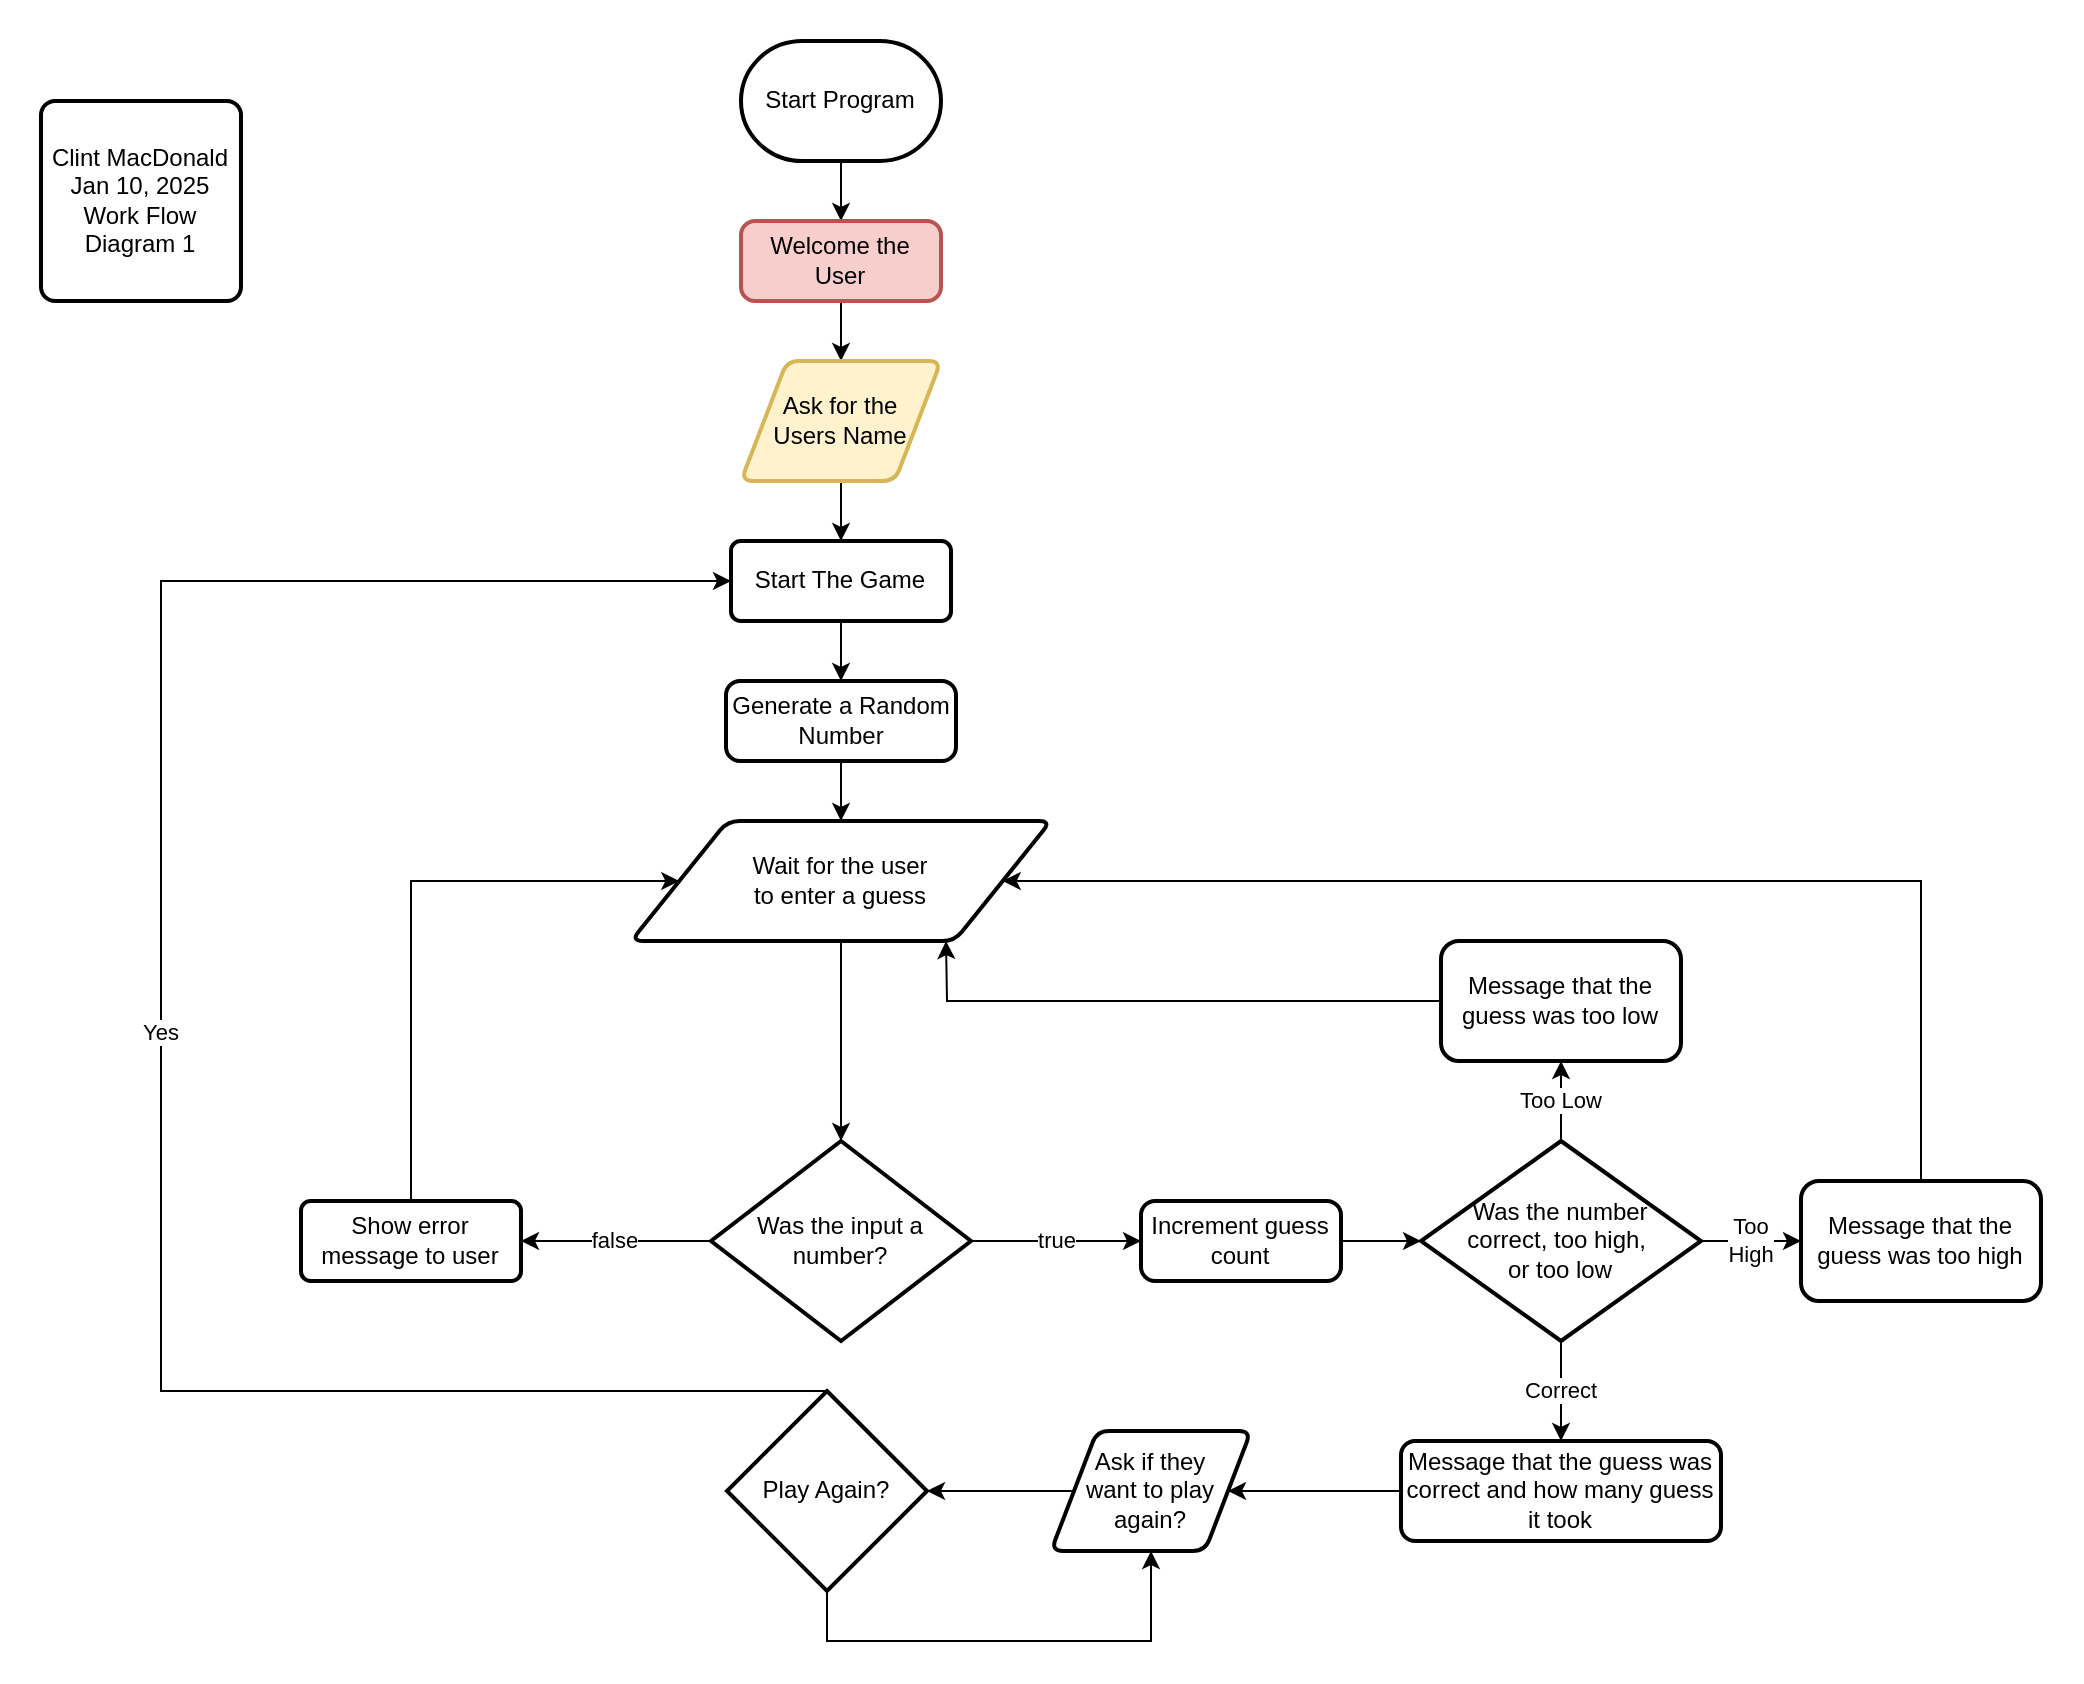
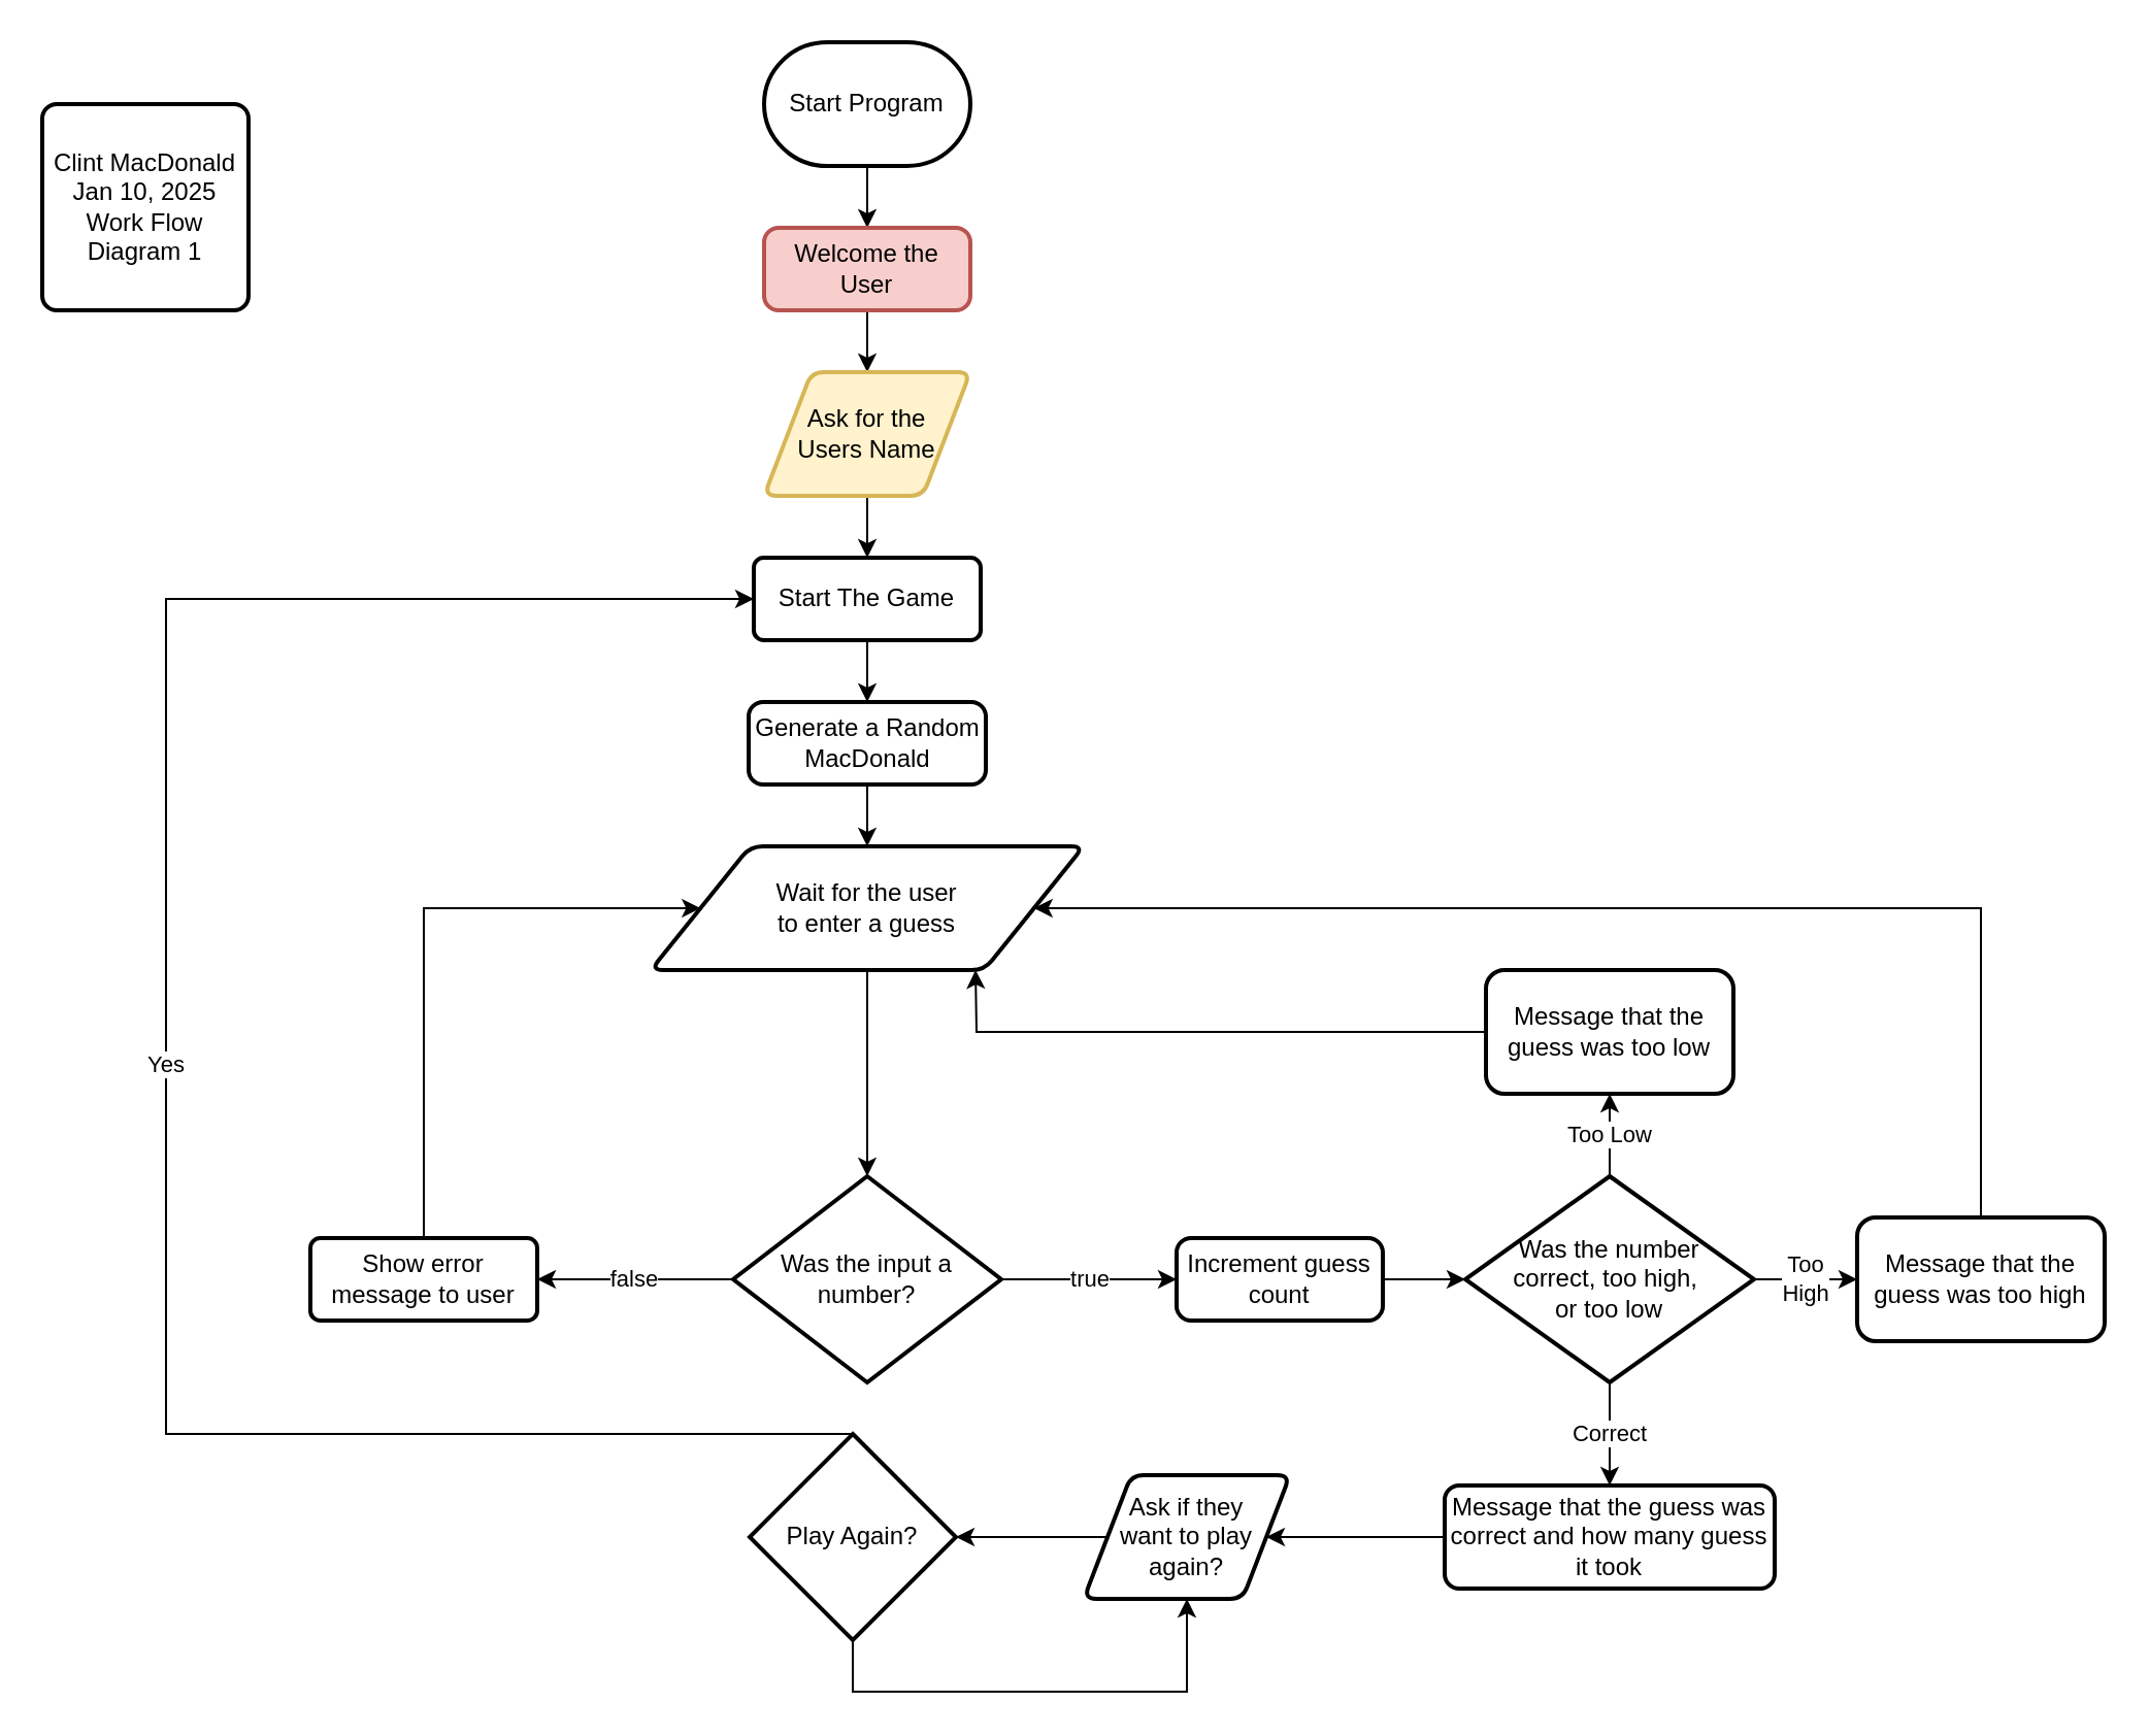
  <mxCell id="0" />
  <mxCell id="1" parent="0" />
  <mxCell id="2" value="" style="edgeStyle=orthogonalEdgeStyle;rounded=0;orthogonalLoop=1;jettySize=auto;html=1;" edge="1" parent="1" source="3" target="5"><mxGeometry relative="1" as="geometry" /></mxCell>
  <mxCell id="3" value="Start Program" style="strokeWidth=2;html=1;shape=mxgraph.flowchart.terminator;whiteSpace=wrap;" vertex="1" parent="1"><mxGeometry x="370" y="20" width="100" height="60" as="geometry" /></mxCell>
  <mxCell id="4" value="" style="edgeStyle=orthogonalEdgeStyle;rounded=0;orthogonalLoop=1;jettySize=auto;html=1;" edge="1" parent="1" source="5" target="7"><mxGeometry relative="1" as="geometry" /></mxCell>
  <mxCell id="5" value="Welcome the User" style="rounded=1;whiteSpace=wrap;html=1;absoluteArcSize=1;arcSize=14;strokeWidth=2;fillColor=#f8cecc;strokeColor=#b85450;" vertex="1" parent="1"><mxGeometry x="370" y="110" width="100" height="40" as="geometry" /></mxCell>
  <mxCell id="6" value="" style="edgeStyle=orthogonalEdgeStyle;rounded=0;orthogonalLoop=1;jettySize=auto;html=1;" edge="1" parent="1" source="7" target="9"><mxGeometry relative="1" as="geometry" /></mxCell>
  <mxCell id="7" value="Ask for the&lt;div&gt;Users Name&lt;/div&gt;" style="shape=parallelogram;html=1;strokeWidth=2;perimeter=parallelogramPerimeter;whiteSpace=wrap;rounded=1;arcSize=12;size=0.23;fillColor=#fff2cc;strokeColor=#d6b656;" vertex="1" parent="1"><mxGeometry x="370" y="180" width="100" height="60" as="geometry" /></mxCell>
  <mxCell id="8" value="" style="edgeStyle=orthogonalEdgeStyle;rounded=0;orthogonalLoop=1;jettySize=auto;html=1;" edge="1" parent="1" source="9" target="11"><mxGeometry relative="1" as="geometry" /></mxCell>
  <mxCell id="9" value="Start The Game" style="whiteSpace=wrap;html=1;strokeWidth=2;rounded=1;arcSize=12;" vertex="1" parent="1"><mxGeometry x="365" y="270" width="110" height="40" as="geometry" /></mxCell>
  <mxCell id="10" value="" style="edgeStyle=orthogonalEdgeStyle;rounded=0;orthogonalLoop=1;jettySize=auto;html=1;" edge="1" parent="1" source="11" target="13"><mxGeometry relative="1" as="geometry" /></mxCell>
- <mxCell id="11" value="Generate a Random Number" style="rounded=1;whiteSpace=wrap;html=1;absoluteArcSize=1;arcSize=14;strokeWidth=2;" vertex="1" parent="1"><mxGeometry x="362.5" y="340" width="115" height="40" as="geometry" /></mxCell>
+ <mxCell id="11" value="Generate a Random MacDonald" style="rounded=1;whiteSpace=wrap;html=1;absoluteArcSize=1;arcSize=14;strokeWidth=2;" vertex="1" parent="1"><mxGeometry x="362.5" y="340" width="115" height="40" as="geometry" /></mxCell>
  <mxCell id="12" value="" style="edgeStyle=orthogonalEdgeStyle;rounded=0;orthogonalLoop=1;jettySize=auto;html=1;" edge="1" parent="1" source="13" target="16"><mxGeometry relative="1" as="geometry" /></mxCell>
  <mxCell id="13" value="Wait for the user&lt;div&gt;to enter a guess&lt;/div&gt;" style="shape=parallelogram;html=1;strokeWidth=2;perimeter=parallelogramPerimeter;whiteSpace=wrap;rounded=1;arcSize=12;size=0.23;" vertex="1" parent="1"><mxGeometry x="315" y="410" width="210" height="60" as="geometry" /></mxCell>
  <mxCell id="14" value="false" style="edgeStyle=orthogonalEdgeStyle;rounded=0;orthogonalLoop=1;jettySize=auto;html=1;" edge="1" parent="1" source="16" target="17"><mxGeometry relative="1" as="geometry" /></mxCell>
  <mxCell id="15" value="true" style="edgeStyle=orthogonalEdgeStyle;rounded=0;orthogonalLoop=1;jettySize=auto;html=1;entryX=0;entryY=0.5;entryDx=0;entryDy=0;" edge="1" parent="1" source="16" target="25"><mxGeometry relative="1" as="geometry"><mxPoint x="560" y="620" as="targetPoint" /></mxGeometry></mxCell>
  <mxCell id="16" value="Was the input a number?" style="strokeWidth=2;html=1;shape=mxgraph.flowchart.decision;whiteSpace=wrap;" vertex="1" parent="1"><mxGeometry x="355" y="570" width="130" height="100" as="geometry" /></mxCell>
  <mxCell id="17" value="Show error message to user" style="whiteSpace=wrap;html=1;strokeWidth=2;rounded=1;arcSize=12;" vertex="1" parent="1"><mxGeometry x="150" y="600" width="110" height="40" as="geometry" /></mxCell>
  <mxCell id="18" value="" style="endArrow=classic;html=1;rounded=0;exitX=0.5;exitY=0;exitDx=0;exitDy=0;entryX=0;entryY=0.5;entryDx=0;entryDy=0;" edge="1" parent="1" source="17" target="13"><mxGeometry width="50" height="50" relative="1" as="geometry"><mxPoint x="560" y="370" as="sourcePoint" /><mxPoint x="610" y="320" as="targetPoint" /><Array as="points"><mxPoint x="205" y="440" /></Array></mxGeometry></mxCell>
  <mxCell id="19" value="Too Low" style="edgeStyle=orthogonalEdgeStyle;rounded=0;orthogonalLoop=1;jettySize=auto;html=1;" edge="1" parent="1" source="22" target="23"><mxGeometry relative="1" as="geometry" /></mxCell>
  <mxCell id="20" value="Too&lt;div&gt;High&lt;/div&gt;" style="edgeStyle=orthogonalEdgeStyle;rounded=0;orthogonalLoop=1;jettySize=auto;html=1;entryX=0;entryY=0.5;entryDx=0;entryDy=0;" edge="1" parent="1" source="22" target="27"><mxGeometry relative="1" as="geometry"><mxPoint x="940" y="620" as="targetPoint" /></mxGeometry></mxCell>
  <mxCell id="21" value="Correct" style="edgeStyle=orthogonalEdgeStyle;rounded=0;orthogonalLoop=1;jettySize=auto;html=1;" edge="1" parent="1" source="22" target="30"><mxGeometry relative="1" as="geometry" /></mxCell>
  <mxCell id="22" value="Was the number&lt;div&gt;correct, too high,&amp;nbsp;&lt;/div&gt;&lt;div&gt;or too low&lt;/div&gt;" style="strokeWidth=2;html=1;shape=mxgraph.flowchart.decision;whiteSpace=wrap;" vertex="1" parent="1"><mxGeometry x="710" y="570" width="140" height="100" as="geometry" /></mxCell>
  <mxCell id="23" value="Message that the guess was too low" style="rounded=1;whiteSpace=wrap;html=1;strokeWidth=2;" vertex="1" parent="1"><mxGeometry x="720" y="470" width="120" height="60" as="geometry" /></mxCell>
  <mxCell id="24" value="" style="edgeStyle=orthogonalEdgeStyle;rounded=0;orthogonalLoop=1;jettySize=auto;html=1;" edge="1" parent="1" source="25" target="22"><mxGeometry relative="1" as="geometry" /></mxCell>
  <mxCell id="25" value="Increment guess count" style="rounded=1;whiteSpace=wrap;html=1;absoluteArcSize=1;arcSize=14;strokeWidth=2;" vertex="1" parent="1"><mxGeometry x="570" y="600" width="100" height="40" as="geometry" /></mxCell>
  <mxCell id="26" value="" style="endArrow=classic;html=1;rounded=0;exitX=0;exitY=0.5;exitDx=0;exitDy=0;entryX=0.75;entryY=1;entryDx=0;entryDy=0;" edge="1" parent="1" source="23" target="13"><mxGeometry relative="1" as="geometry"><mxPoint x="540" y="570" as="sourcePoint" /><mxPoint x="640" y="570" as="targetPoint" /><Array as="points"><mxPoint x="473" y="500" /></Array></mxGeometry></mxCell>
  <mxCell id="27" value="Message that the guess was too high" style="rounded=1;whiteSpace=wrap;html=1;strokeWidth=2;" vertex="1" parent="1"><mxGeometry x="900" y="590" width="120" height="60" as="geometry" /></mxCell>
  <mxCell id="28" value="" style="endArrow=classic;html=1;rounded=0;exitX=0.5;exitY=0;exitDx=0;exitDy=0;entryX=1;entryY=0.5;entryDx=0;entryDy=0;" edge="1" parent="1" source="27" target="13"><mxGeometry relative="1" as="geometry"><mxPoint x="730" y="510" as="sourcePoint" /><mxPoint x="483" y="480" as="targetPoint" /><Array as="points"><mxPoint x="960" y="440" /></Array></mxGeometry></mxCell>
  <mxCell id="29" value="" style="edgeStyle=orthogonalEdgeStyle;rounded=0;orthogonalLoop=1;jettySize=auto;html=1;" edge="1" parent="1" source="30" target="32"><mxGeometry relative="1" as="geometry" /></mxCell>
  <mxCell id="30" value="Message that the guess was correct and how many guess it took" style="rounded=1;whiteSpace=wrap;html=1;absoluteArcSize=1;arcSize=14;strokeWidth=2;" vertex="1" parent="1"><mxGeometry x="700" y="720" width="160" height="50" as="geometry" /></mxCell>
  <mxCell id="31" value="" style="edgeStyle=orthogonalEdgeStyle;rounded=0;orthogonalLoop=1;jettySize=auto;html=1;" edge="1" parent="1" source="32" target="33"><mxGeometry relative="1" as="geometry" /></mxCell>
  <mxCell id="32" value="Ask if they&lt;div&gt;want to play again?&lt;/div&gt;" style="shape=parallelogram;html=1;strokeWidth=2;perimeter=parallelogramPerimeter;whiteSpace=wrap;rounded=1;arcSize=12;size=0.23;" vertex="1" parent="1"><mxGeometry x="525" y="715" width="100" height="60" as="geometry" /></mxCell>
  <mxCell id="33" value="Play Again?" style="strokeWidth=2;html=1;shape=mxgraph.flowchart.decision;whiteSpace=wrap;" vertex="1" parent="1"><mxGeometry x="363" y="695" width="100" height="100" as="geometry" /></mxCell>
  <mxCell id="34" value="Yes" style="endArrow=classic;html=1;rounded=0;exitX=0.5;exitY=0;exitDx=0;exitDy=0;entryX=0;entryY=0.5;entryDx=0;entryDy=0;exitPerimeter=0;" edge="1" parent="1" source="33" target="9"><mxGeometry relative="1" as="geometry"><mxPoint x="383" y="680" as="sourcePoint" /><mxPoint x="80" y="710" as="targetPoint" /><Array as="points"><mxPoint x="80" y="695" /><mxPoint x="80" y="290" /></Array></mxGeometry></mxCell>
  <mxCell id="35" value="" style="endArrow=classic;html=1;rounded=0;exitX=0.5;exitY=1;exitDx=0;exitDy=0;entryX=0.5;entryY=1;entryDx=0;entryDy=0;exitPerimeter=0;" edge="1" parent="1" source="33" target="32"><mxGeometry relative="1" as="geometry"><mxPoint x="525" y="825" as="sourcePoint" /><mxPoint x="278" y="795" as="targetPoint" /><Array as="points"><mxPoint x="413" y="820" /><mxPoint x="575" y="820" /></Array></mxGeometry></mxCell>
  <mxCell id="36" value="Clint MacDonald&lt;div&gt;Jan 10, 2025&lt;/div&gt;&lt;div&gt;Work Flow Diagram 1&lt;/div&gt;" style="rounded=1;whiteSpace=wrap;html=1;absoluteArcSize=1;arcSize=14;strokeWidth=2;" vertex="1" parent="1"><mxGeometry x="20" y="50" width="100" height="100" as="geometry" /></mxCell>
